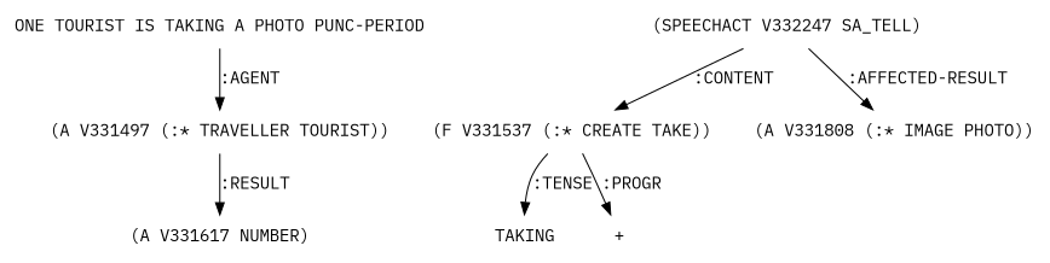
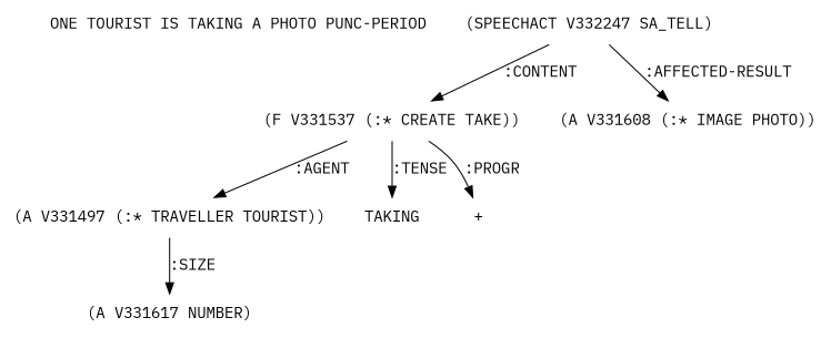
  digraph {
    fontname="IBM Plex Mono"
    node [fontname="IBM Plex Mono" shape=none]
    edge [fontname="IBM Plex Mono"]
    "ONE TOURIST IS TAKING A PHOTO PUNC-PERIOD"
    n2 [label="(SPEECHACT V332247 SA_TELL)"]
    n3 [label="(F V331537 (:* CREATE TAKE))"]
-   n4 [label="(A V331808 (:* IMAGE PHOTO))"]
+   n4 [label="(A V331608 (:* IMAGE PHOTO))"]
    n5 [label="(A V331497 (:* TRAVELLER TOURIST))"]
    n6 [label=TAKING]
    n7 [label="+"]
    n8 [label="(A V331617 NUMBER)"]
    n2 -> n3 [label=":CONTENT"]
    n2 -> n4 [label=":AFFECTED-RESULT"]
-   "ONE TOURIST IS TAKING A PHOTO PUNC-PERIOD" -> n5 [label=":AGENT"]
+   n3 -> n5 [label=":AGENT"]
    n3 -> n6 [label=":TENSE"]
    n3 -> n7 [label=":PROGR"]
-   n5 -> n8 [label=":RESULT"]
+   n5 -> n8 [label=":SIZE"]
  }
